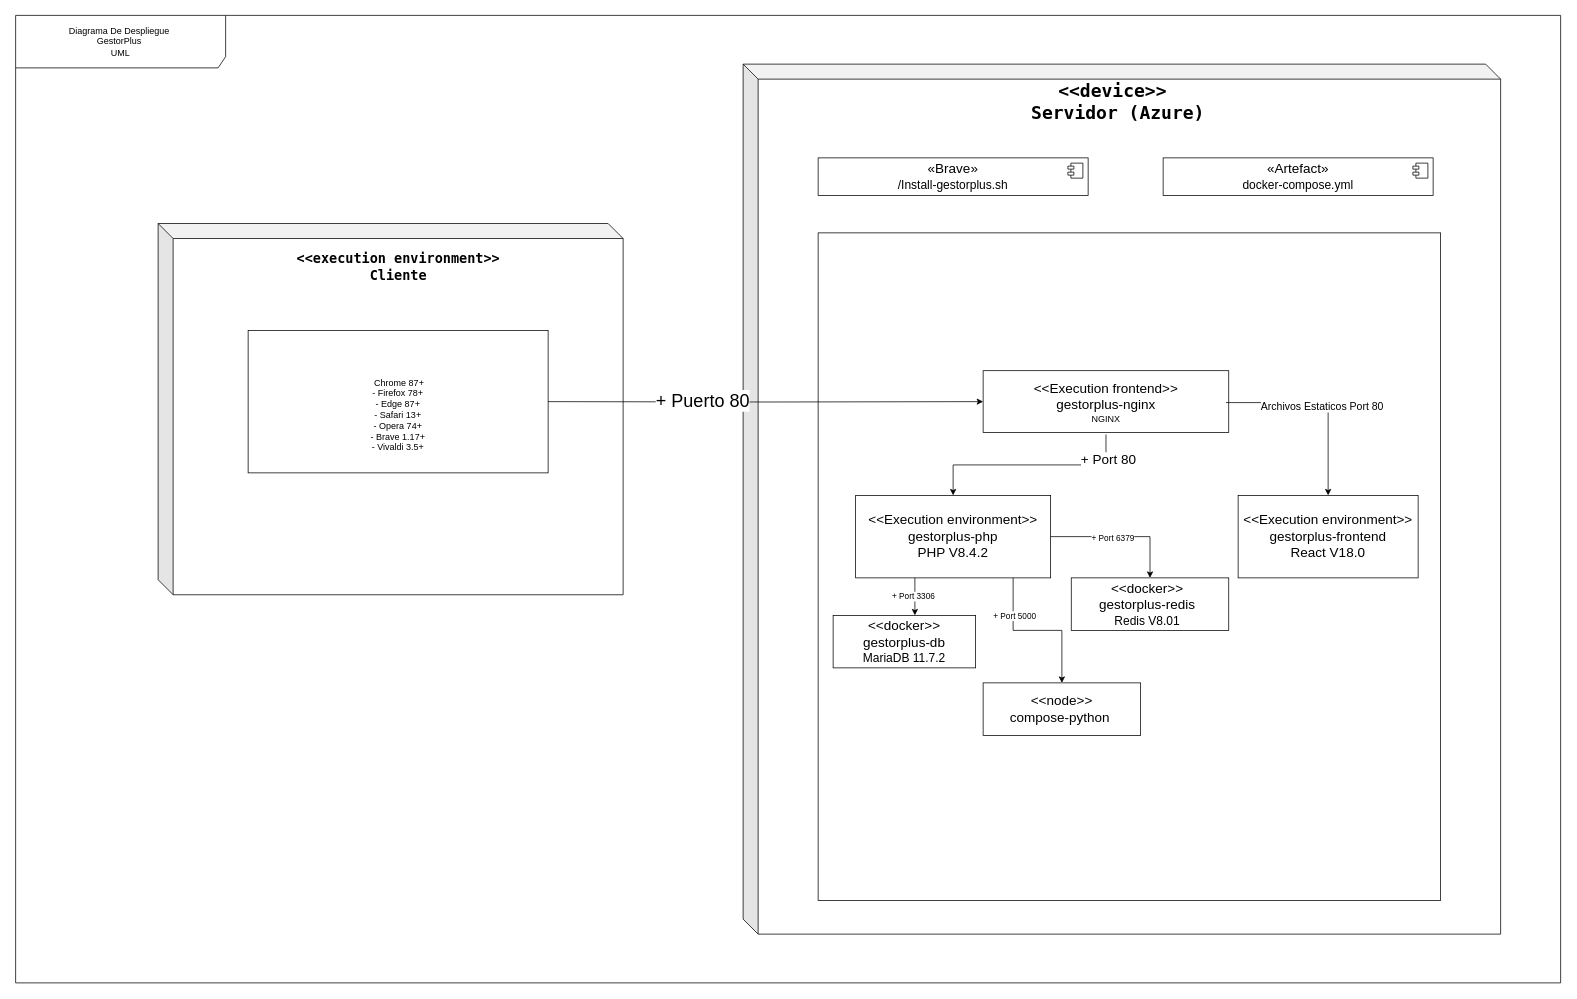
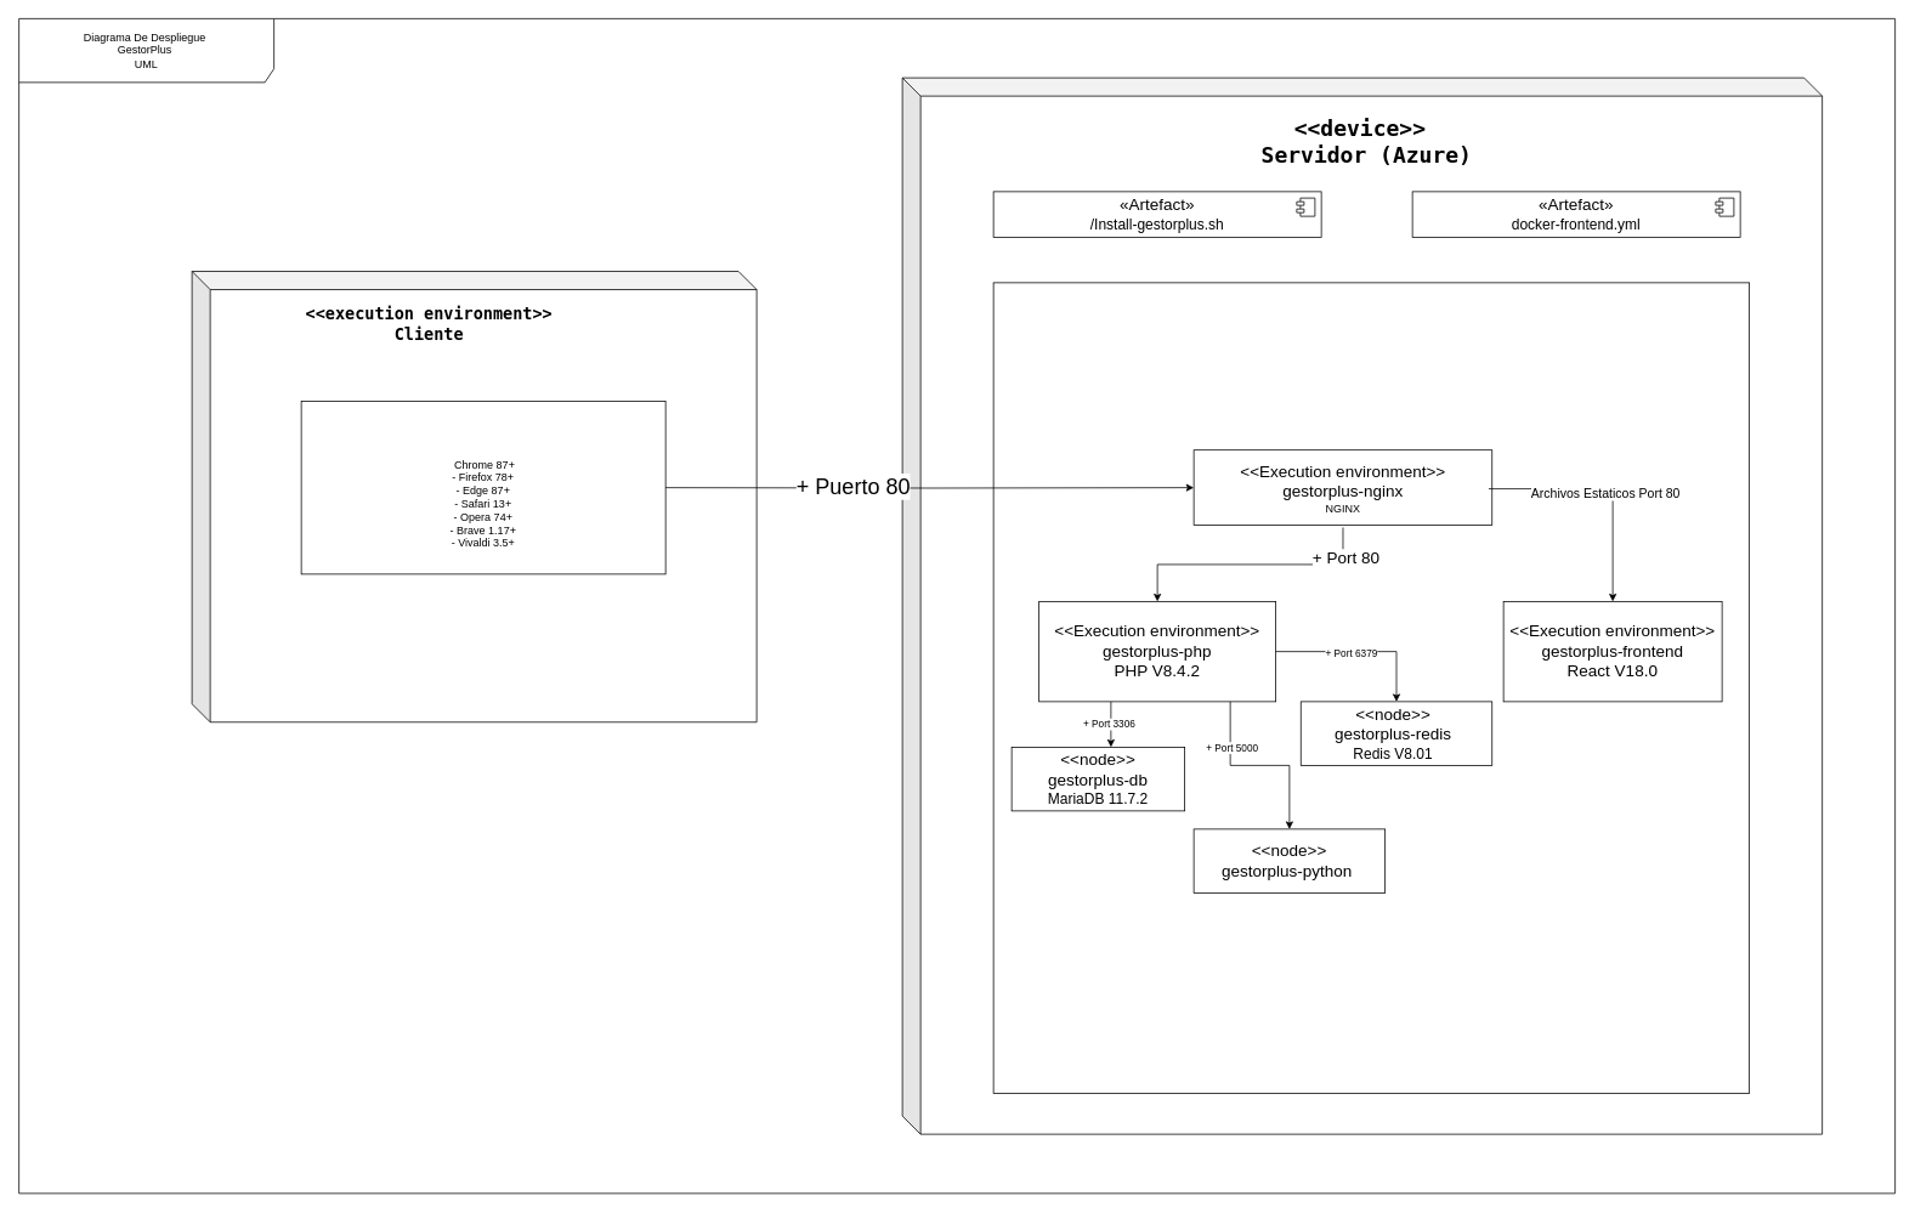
  <mxCell id="0" />
  <mxCell id="1" parent="0" />
  <mxCell id="2" value="Diagrama De Despliegue&amp;nbsp;&lt;div&gt;GestorPlus&amp;nbsp;&lt;/div&gt;&lt;div&gt;UML&lt;/div&gt;" style="shape=umlFrame;whiteSpace=wrap;html=1;pointerEvents=0;width=280;height=70;" parent="1" vertex="1"><mxGeometry x="20" y="20" width="2060" height="1290" as="geometry" /></mxCell>
  <mxCell id="3" value="" style="shape=cube;whiteSpace=wrap;html=1;boundedLbl=1;backgroundOutline=1;darkOpacity=0.05;darkOpacity2=0.1;" parent="1" vertex="1"><mxGeometry x="990" y="85" width="1010" height="1160" as="geometry" /></mxCell>
- <mxCell id="4" value="&lt;strong data-end=&quot;345&quot; data-start=&quot;308&quot;&gt;&lt;code data-end=&quot;343&quot; data-start=&quot;310&quot;&gt;&lt;font style=&quot;font-size: 24px;&quot;&gt;&amp;lt;&amp;lt;device&amp;gt;&amp;gt;&amp;nbsp;&lt;/font&gt;&lt;/code&gt;&lt;/strong&gt;&lt;div&gt;&lt;strong data-end=&quot;345&quot; data-start=&quot;308&quot;&gt;&lt;code data-end=&quot;343&quot; data-start=&quot;310&quot;&gt;&lt;font style=&quot;font-size: 24px;&quot;&gt;Servidor (Azure)&lt;/font&gt;&lt;/code&gt;&lt;/strong&gt;&lt;/div&gt;" style="text;html=1;align=center;verticalAlign=middle;whiteSpace=wrap;rounded=0;" parent="1" vertex="1"><mxGeometry x="1260" y="100" width="460" height="70" as="geometry" /></mxCell>
- <mxCell id="5" value="&lt;div&gt;&lt;font style=&quot;font-size: 18px;&quot;&gt;«Brave»&lt;br&gt;&lt;/font&gt;&lt;/div&gt;&lt;font size=&quot;3&quot;&gt;/Install-gestorplus.sh&lt;/font&gt;" style="html=1;dropTarget=0;whiteSpace=wrap;" parent="1" vertex="1"><mxGeometry x="1090" y="210" width="360" height="50" as="geometry" /></mxCell>
+ <mxCell id="4" value="&lt;strong data-end=&quot;345&quot; data-start=&quot;308&quot;&gt;&lt;code data-end=&quot;343&quot; data-start=&quot;310&quot;&gt;&lt;font style=&quot;font-size: 24px;&quot;&gt;&amp;lt;&amp;lt;device&amp;gt;&amp;gt;&amp;nbsp;&lt;/font&gt;&lt;/code&gt;&lt;/strong&gt;&lt;div&gt;&lt;strong data-end=&quot;345&quot; data-start=&quot;308&quot;&gt;&lt;code data-end=&quot;343&quot; data-start=&quot;310&quot;&gt;&lt;font style=&quot;font-size: 24px;&quot;&gt;Servidor (Azure)&lt;/font&gt;&lt;/code&gt;&lt;/strong&gt;&lt;/div&gt;" style="text;html=1;align=center;verticalAlign=middle;whiteSpace=wrap;rounded=0;" parent="1" vertex="1"><mxGeometry x="1270" y="120" width="460" height="70" as="geometry" /></mxCell>
+ <mxCell id="5" value="&lt;div&gt;&lt;font style=&quot;font-size: 18px;&quot;&gt;«Artefact»&lt;br&gt;&lt;/font&gt;&lt;/div&gt;&lt;font size=&quot;3&quot;&gt;/Install-gestorplus.sh&lt;/font&gt;" style="html=1;dropTarget=0;whiteSpace=wrap;" parent="1" vertex="1"><mxGeometry x="1090" y="210" width="360" height="50" as="geometry" /></mxCell>
  <mxCell id="6" value="" style="shape=module;jettyWidth=8;jettyHeight=4;" parent="5" vertex="1"><mxGeometry x="1" width="20" height="20" relative="1" as="geometry"><mxPoint x="-27" y="7" as="offset" /></mxGeometry></mxCell>
  <mxCell id="7" value="" style="shape=cube;whiteSpace=wrap;html=1;boundedLbl=1;backgroundOutline=1;darkOpacity=0.05;darkOpacity2=0.1;" parent="1" vertex="1"><mxGeometry x="210" y="297.5" width="620" height="495" as="geometry" /></mxCell>
- <mxCell id="8" value="&lt;strong data-end=&quot;852&quot; data-start=&quot;814&quot;&gt;&lt;code data-end=&quot;850&quot; data-start=&quot;816&quot;&gt;&lt;font style=&quot;font-size: 18px;&quot;&gt;&amp;lt;&amp;lt;execution environment&amp;gt;&amp;gt; Cliente&lt;/font&gt;&lt;/code&gt;&lt;/strong&gt;" style="text;html=1;align=center;verticalAlign=middle;whiteSpace=wrap;rounded=0;" parent="1" vertex="1"><mxGeometry x="362.5" y="340" width="335" height="30" as="geometry" /></mxCell>
- <mxCell id="9" value="&lt;div&gt;&lt;font style=&quot;font-size: 18px;&quot;&gt;«Artefact»&lt;br&gt;&lt;/font&gt;&lt;/div&gt;&lt;font size=&quot;3&quot;&gt;docker-compose.yml&lt;/font&gt;" style="html=1;dropTarget=0;whiteSpace=wrap;" parent="1" vertex="1"><mxGeometry x="1550" y="210" width="360" height="50" as="geometry" /></mxCell>
+ <mxCell id="8" value="&lt;strong data-end=&quot;852&quot; data-start=&quot;814&quot;&gt;&lt;code data-end=&quot;850&quot; data-start=&quot;816&quot;&gt;&lt;font style=&quot;font-size: 18px;&quot;&gt;&amp;lt;&amp;lt;execution environment&amp;gt;&amp;gt; Cliente&lt;/font&gt;&lt;/code&gt;&lt;/strong&gt;" style="text;html=1;align=center;verticalAlign=middle;whiteSpace=wrap;rounded=0;" parent="1" vertex="1"><mxGeometry x="302.5" y="340" width="335" height="30" as="geometry" /></mxCell>
+ <mxCell id="9" value="&lt;div&gt;&lt;font style=&quot;font-size: 18px;&quot;&gt;«Artefact»&lt;br&gt;&lt;/font&gt;&lt;/div&gt;&lt;font size=&quot;3&quot;&gt;docker-frontend.yml&lt;/font&gt;" style="html=1;dropTarget=0;whiteSpace=wrap;" parent="1" vertex="1"><mxGeometry x="1550" y="210" width="360" height="50" as="geometry" /></mxCell>
  <mxCell id="10" value="" style="shape=module;jettyWidth=8;jettyHeight=4;" parent="9" vertex="1"><mxGeometry x="1" width="20" height="20" relative="1" as="geometry"><mxPoint x="-27" y="7" as="offset" /></mxGeometry></mxCell>
  <mxCell id="11" value="" style="rounded=0;whiteSpace=wrap;html=1;" parent="1" vertex="1"><mxGeometry x="330" y="440" width="400" height="190" as="geometry" /></mxCell>
  <mxCell id="12" value="&lt;div&gt;&lt;div&gt;&amp;nbsp;Chrome 87+&lt;/div&gt;&lt;div&gt;- Firefox 78+&lt;/div&gt;&lt;div&gt;- Edge 87+&lt;/div&gt;&lt;div&gt;- Safari 13+&lt;/div&gt;&lt;div&gt;- Opera 74+&lt;/div&gt;&lt;div&gt;- Brave 1.17+&lt;/div&gt;&lt;div&gt;- Vivaldi 3.5+&lt;/div&gt;&lt;/div&gt;&lt;div&gt;&lt;br&gt;&lt;/div&gt;" style="text;html=1;align=center;verticalAlign=middle;whiteSpace=wrap;rounded=0;" parent="1" vertex="1"><mxGeometry x="330" y="490" width="400" height="140" as="geometry" /></mxCell>
  <mxCell id="13" value="" style="rounded=0;whiteSpace=wrap;html=1;" parent="1" vertex="1"><mxGeometry x="1090" y="310" width="830" height="890" as="geometry" /></mxCell>
  <mxCell id="14" style="edgeStyle=orthogonalEdgeStyle;rounded=0;orthogonalLoop=1;jettySize=auto;html=1;entryX=0;entryY=0.5;entryDx=0;entryDy=0;" parent="1" target="16" edge="1"><mxGeometry relative="1" as="geometry"><mxPoint x="730" y="535" as="sourcePoint" /><mxPoint x="1385" y="535" as="targetPoint" /></mxGeometry></mxCell>
  <mxCell id="15" value="&lt;font style=&quot;font-size: 24px;&quot;&gt;+ Puerto 80&lt;/font&gt;" style="edgeLabel;html=1;align=center;verticalAlign=middle;resizable=0;points=[];" parent="14" vertex="1" connectable="0"><mxGeometry x="-0.293" y="2" relative="1" as="geometry"><mxPoint as="offset" /></mxGeometry></mxCell>
  <mxCell id="16" value="" style="rounded=0;whiteSpace=wrap;html=1;" parent="1" vertex="1"><mxGeometry x="1310" y="493.75" width="327.5" height="82.5" as="geometry" /></mxCell>
  <mxCell id="17" style="edgeStyle=orthogonalEdgeStyle;rounded=0;orthogonalLoop=1;jettySize=auto;html=1;entryX=0.5;entryY=0;entryDx=0;entryDy=0;" parent="1" source="21" target="22" edge="1"><mxGeometry relative="1" as="geometry" /></mxCell>
  <mxCell id="18" value="&lt;font style=&quot;font-size: 14px;&quot;&gt;Archivos Estaticos Port 80&lt;/font&gt;" style="edgeLabel;html=1;align=center;verticalAlign=middle;resizable=0;points=[];" parent="17" vertex="1" connectable="0"><mxGeometry x="-0.017" y="-4" relative="1" as="geometry"><mxPoint as="offset" /></mxGeometry></mxCell>
  <mxCell id="19" style="edgeStyle=orthogonalEdgeStyle;rounded=0;orthogonalLoop=1;jettySize=auto;html=1;entryX=0.5;entryY=0;entryDx=0;entryDy=0;" parent="1" source="21" target="31" edge="1"><mxGeometry relative="1" as="geometry" /></mxCell>
  <mxCell id="20" value="&lt;font style=&quot;font-size: 18px;&quot;&gt;+ Port 80&lt;/font&gt;" style="edgeLabel;html=1;align=center;verticalAlign=middle;resizable=0;points=[];" parent="19" vertex="1" connectable="0"><mxGeometry x="-0.763" y="3" relative="1" as="geometry"><mxPoint as="offset" /></mxGeometry></mxCell>
- <mxCell id="21" value="&lt;font style=&quot;font-size: 18px;&quot;&gt;&amp;lt;&amp;lt;Execution frontend&amp;gt;&amp;gt;&lt;br&gt;gestorplus-nginx&lt;/font&gt;&lt;div&gt;NGINX&lt;/div&gt;" style="text;html=1;align=center;verticalAlign=middle;whiteSpace=wrap;rounded=0;" parent="1" vertex="1"><mxGeometry x="1313.75" y="493.75" width="320" height="85" as="geometry" /></mxCell>
+ <mxCell id="21" value="&lt;font style=&quot;font-size: 18px;&quot;&gt;&amp;lt;&amp;lt;Execution environment&amp;gt;&amp;gt;&lt;br&gt;gestorplus-nginx&lt;/font&gt;&lt;div&gt;NGINX&lt;/div&gt;" style="text;html=1;align=center;verticalAlign=middle;whiteSpace=wrap;rounded=0;" parent="1" vertex="1"><mxGeometry x="1313.75" y="493.75" width="320" height="85" as="geometry" /></mxCell>
  <mxCell id="22" value="" style="rounded=0;whiteSpace=wrap;html=1;" parent="1" vertex="1"><mxGeometry x="1650" y="660" width="240" height="110" as="geometry" /></mxCell>
  <mxCell id="23" value="&lt;font style=&quot;font-size: 18px;&quot;&gt;&amp;lt;&amp;lt;Execution environment&amp;gt;&amp;gt;&lt;br&gt;gestorplus-frontend&lt;/font&gt;&lt;div&gt;&lt;span style=&quot;font-size: 18px;&quot;&gt;React V18.0&lt;/span&gt;&lt;/div&gt;" style="text;html=1;align=center;verticalAlign=middle;whiteSpace=wrap;rounded=0;" parent="1" vertex="1"><mxGeometry x="1650" y="660" width="240" height="110" as="geometry" /></mxCell>
  <mxCell id="24" value="" style="rounded=0;whiteSpace=wrap;html=1;" parent="1" vertex="1"><mxGeometry x="1140" y="660" width="260" height="110" as="geometry" /></mxCell>
  <mxCell id="25" style="edgeStyle=orthogonalEdgeStyle;rounded=0;orthogonalLoop=1;jettySize=auto;html=1;entryX=0.5;entryY=0;entryDx=0;entryDy=0;" parent="1" source="31" target="33" edge="1"><mxGeometry relative="1" as="geometry"><Array as="points"><mxPoint x="1533" y="715" /></Array></mxGeometry></mxCell>
  <mxCell id="26" value="+ Port 6379" style="edgeLabel;html=1;align=center;verticalAlign=middle;resizable=0;points=[];" parent="25" vertex="1" connectable="0"><mxGeometry x="-0.126" y="-1" relative="1" as="geometry"><mxPoint as="offset" /></mxGeometry></mxCell>
  <mxCell id="27" style="edgeStyle=orthogonalEdgeStyle;rounded=0;orthogonalLoop=1;jettySize=auto;html=1;" parent="1" source="31" target="32" edge="1"><mxGeometry relative="1" as="geometry"><Array as="points"><mxPoint x="1219" y="800" /><mxPoint x="1219" y="800" /></Array></mxGeometry></mxCell>
  <mxCell id="28" value="+ Port 3306" style="edgeLabel;html=1;align=center;verticalAlign=middle;resizable=0;points=[];" parent="27" vertex="1" connectable="0"><mxGeometry x="-0.051" y="-3" relative="1" as="geometry"><mxPoint as="offset" /></mxGeometry></mxCell>
  <mxCell id="29" style="edgeStyle=orthogonalEdgeStyle;rounded=0;orthogonalLoop=1;jettySize=auto;html=1;" parent="1" source="31" target="37" edge="1"><mxGeometry relative="1" as="geometry"><Array as="points"><mxPoint x="1350" y="840" /><mxPoint x="1415" y="840" /></Array></mxGeometry></mxCell>
  <mxCell id="30" value="+ Port 5000" style="edgeLabel;html=1;align=center;verticalAlign=middle;resizable=0;points=[];" parent="29" vertex="1" connectable="0"><mxGeometry x="-0.512" y="1" relative="1" as="geometry"><mxPoint as="offset" /></mxGeometry></mxCell>
  <mxCell id="31" value="&lt;font style=&quot;font-size: 18px;&quot;&gt;&amp;lt;&amp;lt;Execution environment&amp;gt;&amp;gt;&lt;br&gt;gestorplus-php&lt;/font&gt;&lt;div&gt;&lt;font style=&quot;font-size: 18px;&quot;&gt;PHP V8.4.2&lt;/font&gt;&lt;/div&gt;" style="text;html=1;align=center;verticalAlign=middle;whiteSpace=wrap;rounded=0;" parent="1" vertex="1"><mxGeometry x="1140" y="660" width="260" height="110" as="geometry" /></mxCell>
  <mxCell id="32" value="" style="rounded=0;whiteSpace=wrap;html=1;" parent="1" vertex="1"><mxGeometry x="1110" y="820" width="190" height="70" as="geometry" /></mxCell>
  <mxCell id="33" value="" style="rounded=0;whiteSpace=wrap;html=1;" parent="1" vertex="1"><mxGeometry x="1427.5" y="770" width="210" height="70" as="geometry" /></mxCell>
- <mxCell id="34" value="&lt;font style=&quot;font-size: 18px;&quot;&gt;&amp;lt;&amp;lt;docker&amp;gt;&amp;gt;&lt;br&gt;gestorplus-db&lt;/font&gt;&lt;div&gt;&lt;font size=&quot;3&quot;&gt;MariaDB 11.7.2&lt;/font&gt;&lt;/div&gt;" style="text;html=1;align=center;verticalAlign=middle;whiteSpace=wrap;rounded=0;" parent="1" vertex="1"><mxGeometry x="1111.88" y="820" width="186.25" height="70" as="geometry" /></mxCell>
- <mxCell id="35" value="&lt;font style=&quot;font-size: 18px;&quot;&gt;&amp;lt;&amp;lt;docker&amp;gt;&amp;gt;&lt;br&gt;gestorplus-redis&lt;/font&gt;&lt;div&gt;&lt;font size=&quot;3&quot;&gt;Redis V8.01&lt;/font&gt;&lt;/div&gt;" style="text;html=1;align=center;verticalAlign=middle;whiteSpace=wrap;rounded=0;" parent="1" vertex="1"><mxGeometry x="1423.75" y="770" width="210" height="70" as="geometry" /></mxCell>
+ <mxCell id="34" value="&lt;font style=&quot;font-size: 18px;&quot;&gt;&amp;lt;&amp;lt;node&amp;gt;&amp;gt;&lt;br&gt;gestorplus-db&lt;/font&gt;&lt;div&gt;&lt;font size=&quot;3&quot;&gt;MariaDB 11.7.2&lt;/font&gt;&lt;/div&gt;" style="text;html=1;align=center;verticalAlign=middle;whiteSpace=wrap;rounded=0;" parent="1" vertex="1"><mxGeometry x="1111.88" y="820" width="186.25" height="70" as="geometry" /></mxCell>
+ <mxCell id="35" value="&lt;font style=&quot;font-size: 18px;&quot;&gt;&amp;lt;&amp;lt;node&amp;gt;&amp;gt;&lt;br&gt;gestorplus-redis&lt;/font&gt;&lt;div&gt;&lt;font size=&quot;3&quot;&gt;Redis V8.01&lt;/font&gt;&lt;/div&gt;" style="text;html=1;align=center;verticalAlign=middle;whiteSpace=wrap;rounded=0;" parent="1" vertex="1"><mxGeometry x="1423.75" y="770" width="210" height="70" as="geometry" /></mxCell>
  <mxCell id="36" value="&lt;font style=&quot;font-size: 18px;&quot;&gt;&amp;lt;&amp;lt;node&amp;gt;&amp;gt;&lt;br&gt;&lt;/font&gt;&lt;div&gt;&lt;span style=&quot;font-size: 18px;&quot;&gt;gestorplus-backend-python&lt;/span&gt;&lt;/div&gt;" style="text;html=1;align=center;verticalAlign=middle;whiteSpace=wrap;rounded=0;" parent="1" vertex="1"><mxGeometry x="1321.88" y="910" width="186.25" height="70" as="geometry" /></mxCell>
  <mxCell id="37" value="" style="rounded=0;whiteSpace=wrap;html=1;" parent="1" vertex="1"><mxGeometry x="1310" y="910" width="210" height="70" as="geometry" /></mxCell>
- <mxCell id="38" value="&lt;font style=&quot;font-size: 18px;&quot;&gt;&amp;lt;&amp;lt;node&amp;gt;&amp;gt;&lt;br&gt;&lt;/font&gt;&lt;div&gt;&lt;span style=&quot;font-size: 18px;&quot;&gt;compose-python&amp;nbsp;&lt;/span&gt;&lt;/div&gt;" style="text;html=1;align=center;verticalAlign=middle;whiteSpace=wrap;rounded=0;" parent="1" vertex="1"><mxGeometry x="1310" y="910" width="210" height="70" as="geometry" /></mxCell>
+ <mxCell id="38" value="&lt;font style=&quot;font-size: 18px;&quot;&gt;&amp;lt;&amp;lt;node&amp;gt;&amp;gt;&lt;br&gt;&lt;/font&gt;&lt;div&gt;&lt;span style=&quot;font-size: 18px;&quot;&gt;gestorplus-python&amp;nbsp;&lt;/span&gt;&lt;/div&gt;" style="text;html=1;align=center;verticalAlign=middle;whiteSpace=wrap;rounded=0;" parent="1" vertex="1"><mxGeometry x="1310" y="910" width="210" height="70" as="geometry" /></mxCell>
